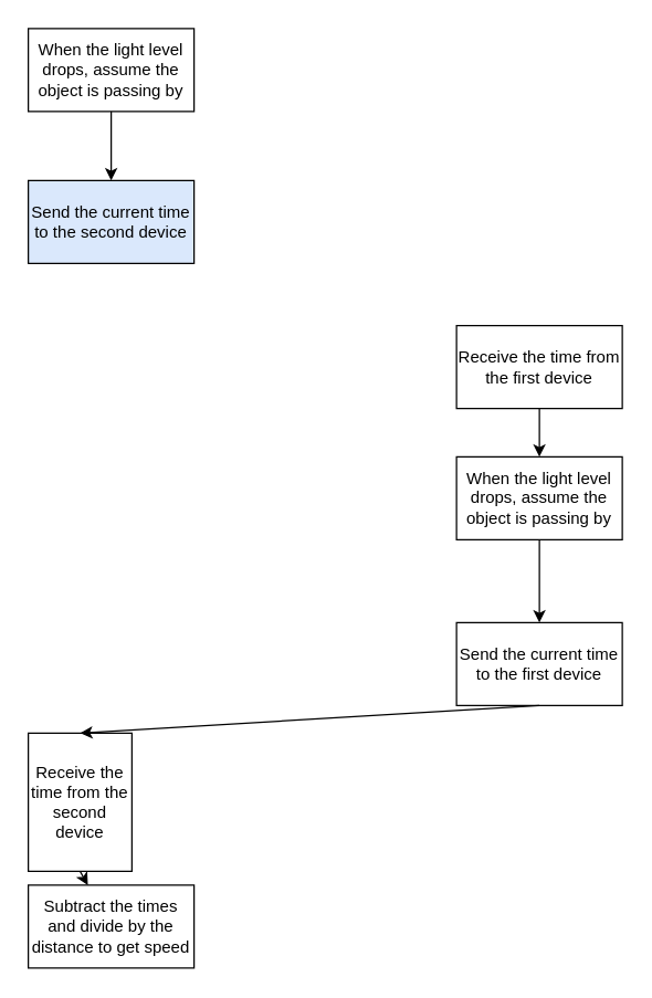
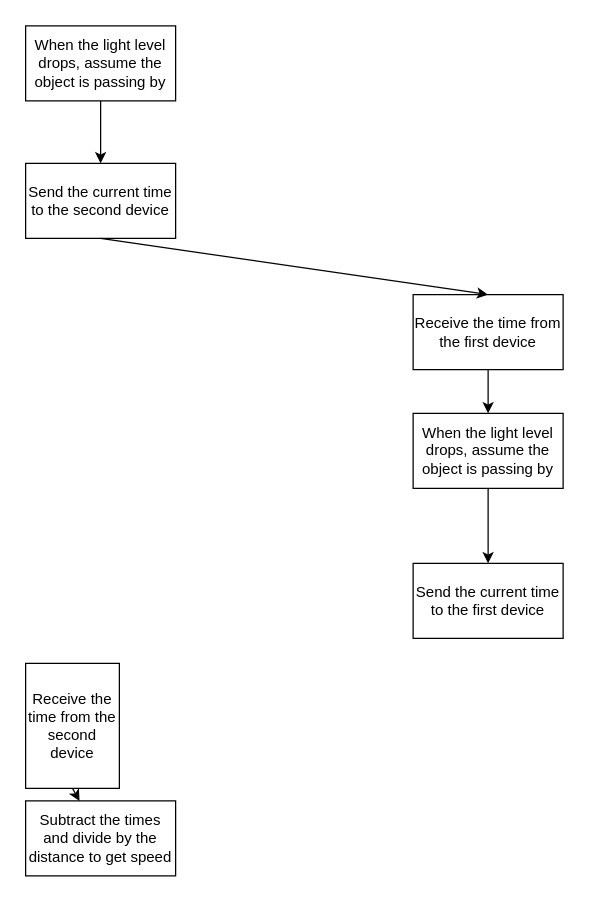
  <mxCell id="0" />
  <mxCell id="1" parent="0" />
  <mxCell id="2" value="When the light level drops, assume the object is passing by" style="rounded=0;whiteSpace=wrap;html=1;" vertex="1" parent="1"><mxGeometry x="20" y="20" width="120" height="60" as="geometry" /></mxCell>
- <mxCell id="3" value="Send the current time to the second device" style="rounded=0;whiteSpace=wrap;html=1;fillColor=#dae8fc;" vertex="1" parent="1"><mxGeometry x="20" y="130" width="120" height="60" as="geometry" /></mxCell>
+ <mxCell id="3" value="Send the current time to the second device" style="rounded=0;whiteSpace=wrap;html=1;" vertex="1" parent="1"><mxGeometry x="20" y="130" width="120" height="60" as="geometry" /></mxCell>
  <mxCell id="4" value="Receive the time from the first device" style="rounded=0;whiteSpace=wrap;html=1;" vertex="1" parent="1"><mxGeometry x="330" y="235" width="120" height="60" as="geometry" /></mxCell>
  <mxCell id="5" value="When the light level drops, assume the object is passing by" style="rounded=0;whiteSpace=wrap;html=1;" vertex="1" parent="1"><mxGeometry x="330" y="330" width="120" height="60" as="geometry" /></mxCell>
  <mxCell id="6" value="Send the current time to the first device" style="rounded=0;whiteSpace=wrap;html=1;" vertex="1" parent="1"><mxGeometry x="330" y="450" width="120" height="60" as="geometry" /></mxCell>
  <mxCell id="7" value="Receive the time from the second device" style="rounded=0;whiteSpace=wrap;html=1;" vertex="1" parent="1"><mxGeometry x="20" y="530" width="75" height="100" as="geometry" /></mxCell>
  <mxCell id="8" value="Subtract the times and divide by the distance to get speed" style="rounded=0;whiteSpace=wrap;html=1;" vertex="1" parent="1"><mxGeometry x="20" y="640" width="120" height="60" as="geometry" /></mxCell>
  <mxCell id="9" value="" style="endArrow=classic;html=1;rounded=0;exitX=0.5;exitY=1;exitDx=0;exitDy=0;" edge="1" parent="1" source="2" target="3"><mxGeometry width="50" height="50" relative="1" as="geometry"><mxPoint x="380" y="30" as="sourcePoint" /><mxPoint x="430" y="-20" as="targetPoint" /></mxGeometry></mxCell>
+ <mxCell id="10" value="" style="endArrow=classic;html=1;rounded=0;exitX=0.5;exitY=1;exitDx=0;exitDy=0;entryX=0.5;entryY=0;entryDx=0;entryDy=0;" edge="1" parent="1" source="3" target="4"><mxGeometry width="50" height="50" relative="1" as="geometry"><mxPoint x="380" y="30" as="sourcePoint" /><mxPoint x="430" y="-20" as="targetPoint" /></mxGeometry></mxCell>
  <mxCell id="11" value="" style="endArrow=classic;html=1;rounded=0;exitX=0.5;exitY=1;exitDx=0;exitDy=0;" edge="1" parent="1" source="4" target="5"><mxGeometry width="50" height="50" relative="1" as="geometry"><mxPoint x="380" y="330" as="sourcePoint" /><mxPoint x="430" y="280" as="targetPoint" /></mxGeometry></mxCell>
  <mxCell id="12" value="" style="endArrow=classic;html=1;rounded=0;exitX=0.5;exitY=1;exitDx=0;exitDy=0;entryX=0.5;entryY=0;entryDx=0;entryDy=0;" edge="1" parent="1" source="5" target="6"><mxGeometry width="50" height="50" relative="1" as="geometry"><mxPoint x="380" y="330" as="sourcePoint" /><mxPoint x="430" y="280" as="targetPoint" /></mxGeometry></mxCell>
- <mxCell id="13" value="" style="endArrow=classic;html=1;rounded=0;exitX=0.5;exitY=1;exitDx=0;exitDy=0;entryX=0.5;entryY=0;entryDx=0;entryDy=0;" edge="1" parent="1" source="6" target="7"><mxGeometry width="50" height="50" relative="1" as="geometry"><mxPoint x="380" y="530" as="sourcePoint" /><mxPoint x="430" y="480" as="targetPoint" /></mxGeometry></mxCell>
  <mxCell id="14" value="" style="endArrow=classic;html=1;rounded=0;exitX=0.5;exitY=1;exitDx=0;exitDy=0;" edge="1" parent="1" source="7" target="8"><mxGeometry width="50" height="50" relative="1" as="geometry"><mxPoint x="380" y="530" as="sourcePoint" /><mxPoint x="430" y="480" as="targetPoint" /></mxGeometry></mxCell>
